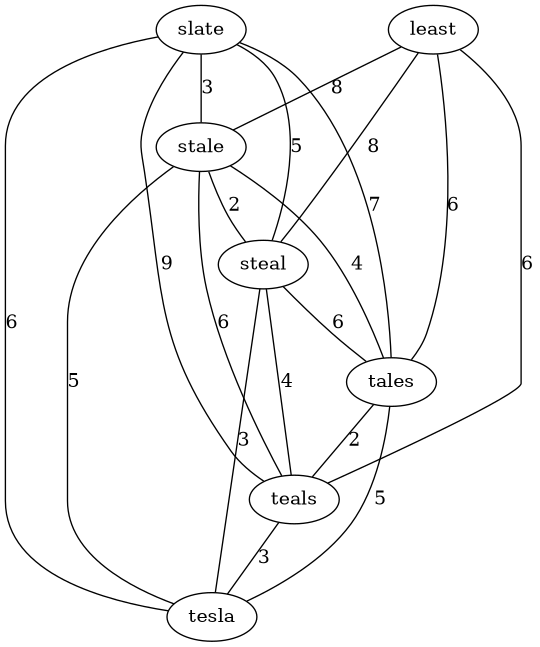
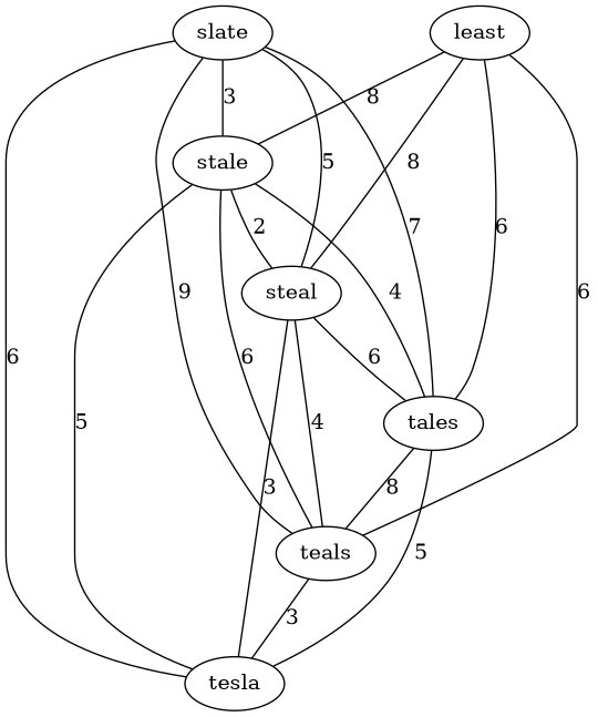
  graph {
    least
    stale
    steal
    tales
    teals
    slate
    tesla
    least -- stale [label=8]
    least -- steal [label=8]
    least -- tales [label=6]
    least -- teals [label=6]
    stale -- steal [label=2]
    stale -- tales [label=4]
    stale -- teals [label=6]
    stale -- tesla [label=5]
    steal -- tales [label=6]
    steal -- teals [label=4]
    steal -- tesla [label=3]
-   tales -- teals [label=2]
+   tales -- teals [label=8]
    tales -- tesla [label=5]
    teals -- tesla [label=3]
    slate -- stale [label=3]
    slate -- steal [label=5]
    slate -- tales [label=7]
    slate -- teals [label=9]
    slate -- tesla [label=6]
  }
